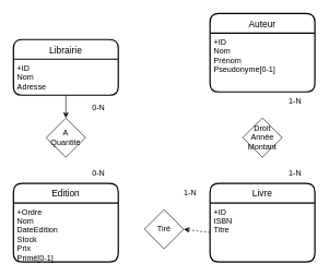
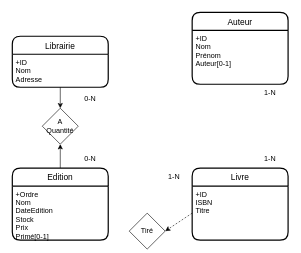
  <mxCell id="0" />
  <mxCell id="1" parent="0" />
  <mxCell id="2" value="Librairie" style="swimlane;childLayout=stackLayout;horizontal=1;startSize=30;horizontalStack=0;rounded=1;fontSize=14;fontStyle=0;strokeWidth=2;resizeParent=0;resizeLast=1;shadow=0;dashed=0;align=center;" parent="1" vertex="1"><mxGeometry x="20" y="60" width="160" height="85" as="geometry" /></mxCell>
  <mxCell id="3" value="+ID &#10;Nom&#10;Adresse" style="align=left;strokeColor=none;fillColor=none;spacingLeft=4;fontSize=12;verticalAlign=top;resizable=0;rotatable=0;part=1;" parent="2" vertex="1"><mxGeometry y="30" width="160" height="55" as="geometry" /></mxCell>
  <mxCell id="4" value="Livre" style="swimlane;childLayout=stackLayout;horizontal=1;startSize=30;horizontalStack=0;rounded=1;fontSize=14;fontStyle=0;strokeWidth=2;resizeParent=0;resizeLast=1;shadow=0;dashed=0;align=center;" parent="1" vertex="1"><mxGeometry x="320" y="280" width="160" height="120" as="geometry" /></mxCell>
  <mxCell id="5" value="+ID&#10;ISBN&#10;Titre&#10;" style="align=left;strokeColor=none;fillColor=none;spacingLeft=4;fontSize=12;verticalAlign=top;resizable=0;rotatable=0;part=1;" parent="4" vertex="1"><mxGeometry y="30" width="160" height="90" as="geometry" /></mxCell>
  <mxCell id="6" value="Auteur" style="swimlane;childLayout=stackLayout;horizontal=1;startSize=30;horizontalStack=0;rounded=1;fontSize=14;fontStyle=0;strokeWidth=2;resizeParent=0;resizeLast=1;shadow=0;dashed=0;align=center;" parent="1" vertex="1"><mxGeometry x="320" y="20" width="160" height="120" as="geometry" /></mxCell>
- <mxCell id="7" value="+ID&#10;Nom&#10;Prénom&#10;Pseudonyme[0-1]&#10;" style="align=left;strokeColor=none;fillColor=none;spacingLeft=4;fontSize=12;verticalAlign=top;resizable=0;rotatable=0;part=1;" parent="6" vertex="1"><mxGeometry y="30" width="160" height="90" as="geometry" /></mxCell>
+ <mxCell id="7" value="+ID&#10;Nom&#10;Prénom&#10;Auteur[0-1]&#10;" style="align=left;strokeColor=none;fillColor=none;spacingLeft=4;fontSize=12;verticalAlign=top;resizable=0;rotatable=0;part=1;" parent="6" vertex="1"><mxGeometry y="30" width="160" height="90" as="geometry" /></mxCell>
  <mxCell id="8" value="0-N" style="text;html=1;strokeColor=none;fillColor=none;align=center;verticalAlign=middle;whiteSpace=wrap;rounded=0;" parent="1" vertex="1"><mxGeometry x="120" y="150" width="60" height="30" as="geometry" /></mxCell>
+ <mxCell id="9" style="edgeStyle=none;rounded=0;orthogonalLoop=1;jettySize=auto;html=1;exitX=0.5;exitY=0;exitDx=0;exitDy=0;entryX=0.5;entryY=1;entryDx=0;entryDy=0;" parent="1" source="10" target="12" edge="1"><mxGeometry relative="1" as="geometry" /></mxCell>
  <mxCell id="10" value="Edition" style="swimlane;childLayout=stackLayout;horizontal=1;startSize=30;horizontalStack=0;rounded=1;fontSize=14;fontStyle=0;strokeWidth=2;resizeParent=0;resizeLast=1;shadow=0;dashed=0;align=center;" parent="1" vertex="1"><mxGeometry x="20" y="280" width="160" height="120" as="geometry" /></mxCell>
  <mxCell id="11" value="+Ordre&#10;Nom&#10;DateEdition&#10;Stock&#10;Prix&#10;Primé[0-1]" style="align=left;strokeColor=none;fillColor=none;spacingLeft=4;fontSize=12;verticalAlign=top;resizable=0;rotatable=0;part=1;" parent="10" vertex="1"><mxGeometry y="30" width="160" height="90" as="geometry" /></mxCell>
  <mxCell id="12" value="A&lt;br&gt;Quantité" style="shape=rhombus;perimeter=rhombusPerimeter;whiteSpace=wrap;html=1;align=center;" parent="1" vertex="1"><mxGeometry x="70" y="180" width="60" height="60" as="geometry" /></mxCell>
  <mxCell id="13" value="0-N" style="text;html=1;strokeColor=none;fillColor=none;align=center;verticalAlign=middle;whiteSpace=wrap;rounded=0;" parent="1" vertex="1"><mxGeometry x="120" y="250" width="60" height="30" as="geometry" /></mxCell>
  <mxCell id="14" style="edgeStyle=none;rounded=0;orthogonalLoop=1;jettySize=auto;html=1;exitX=0.5;exitY=1;exitDx=0;exitDy=0;entryX=0.5;entryY=0;entryDx=0;entryDy=0;" parent="1" source="3" edge="1"><mxGeometry relative="1" as="geometry"><mxPoint x="100" y="180" as="targetPoint" /></mxGeometry></mxCell>
- <mxCell id="15" value="Tiré" style="shape=rhombus;perimeter=rhombusPerimeter;whiteSpace=wrap;html=1;align=center;" parent="1" vertex="1"><mxGeometry x="220" y="320" width="60" height="60" as="geometry" /></mxCell>
+ <mxCell id="15" value="Tiré" style="shape=rhombus;perimeter=rhombusPerimeter;whiteSpace=wrap;html=1;align=center;" parent="1" vertex="1"><mxGeometry x="215" y="355" width="60" height="60" as="geometry" /></mxCell>
  <mxCell id="16" value="1-N" style="text;html=1;strokeColor=none;fillColor=none;align=center;verticalAlign=middle;whiteSpace=wrap;rounded=0;" parent="1" vertex="1"><mxGeometry x="260" y="280" width="60" height="30" as="geometry" /></mxCell>
- <mxCell id="17" value="Droit&lt;br&gt;Année&lt;br&gt;Montant" style="shape=rhombus;perimeter=rhombusPerimeter;whiteSpace=wrap;html=1;align=center;" parent="1" vertex="1"><mxGeometry x="370" y="180" width="60" height="60" as="geometry" /></mxCell>
  <mxCell id="18" value="1-N" style="text;html=1;strokeColor=none;fillColor=none;align=center;verticalAlign=middle;whiteSpace=wrap;rounded=0;" parent="1" vertex="1"><mxGeometry x="420" y="140" width="60" height="30" as="geometry" /></mxCell>
  <mxCell id="19" value="1-N" style="text;html=1;strokeColor=none;fillColor=none;align=center;verticalAlign=middle;whiteSpace=wrap;rounded=0;" parent="1" vertex="1"><mxGeometry x="420" y="249" width="60" height="30" as="geometry" /></mxCell>
  <mxCell id="20" style="edgeStyle=none;rounded=0;orthogonalLoop=1;jettySize=auto;html=1;exitX=0;exitY=0.5;exitDx=0;exitDy=0;entryX=1;entryY=0.5;entryDx=0;entryDy=0;dashed=1;" edge="1" parent="1" source="5" target="15"><mxGeometry relative="1" as="geometry" /></mxCell>
